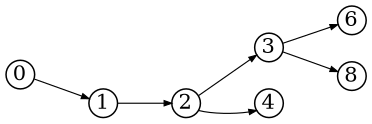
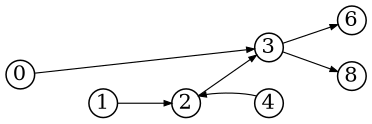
  digraph {
    rankdir=LR
    node [fixedsize=true shape=circle]
    edge [arrowsize=0.5 penwidth=0.75]
    3 [width=.26]
    6 [width=.26]
    n3 [label=8 width=.26]
    2 [width=.26]
    4 [width=.26]
    1 [width=.26]
    0 [width=.26]
    3 -> 6
    3 -> n3
    2 -> 3
-   2 -> 4
+   4 -> 2
    1 -> 2
-   0 -> 1
+   0 -> 3
  }
